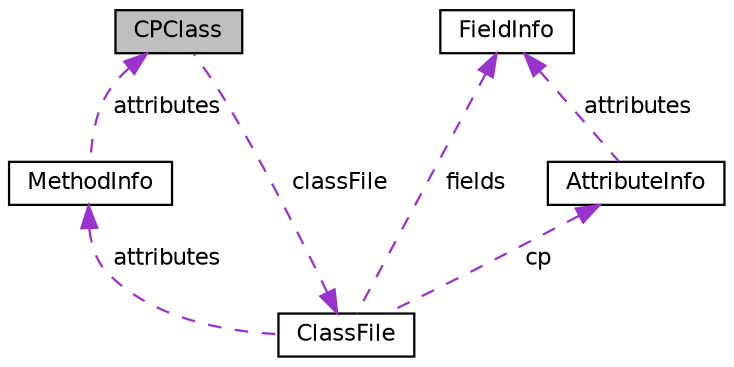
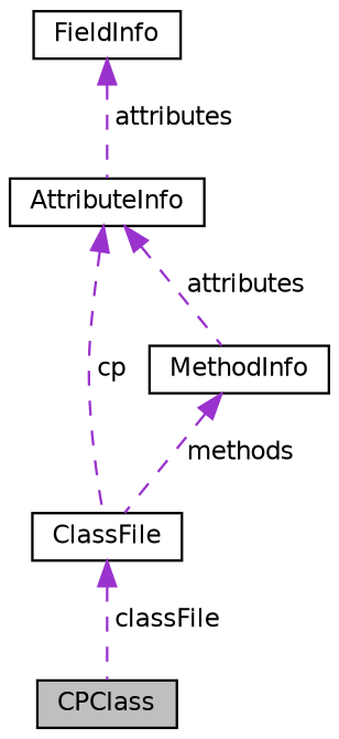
  digraph {
    node [color=black fillcolor=white fontname=Helvetica fontsize=10 shape=record style=filled]
    edge [color=darkorchid3 dir=back fontname=Helvetica fontsize=10 labelfontname=Helvetica labelfontsize=10 style=dashed]
    n1 [fillcolor=grey75 fontcolor=black height=0.2 label=CPClass width=0.4]
    n2 [height=0.2 label=ClassFile width=0.4]
    n3 [height=0.2 label=MethodInfo width=0.4]
    n4 [height=0.2 label=AttributeInfo width=0.4]
    n5 [height=0.2 label=FieldInfo width=0.4]
    n2 -> n1 [label=" classFile"]
-   n3 -> n2 [label=" attributes"]
+   n3 -> n2 [label=" methods"]
    n4 -> n2 [label=" cp"]
-   n1 -> n3 [label=" attributes"]
-   n5 -> n2 [label=" fields"]
+   n4 -> n3 [label=" attributes"]
    n5 -> n4 [label=" attributes"]
  }
